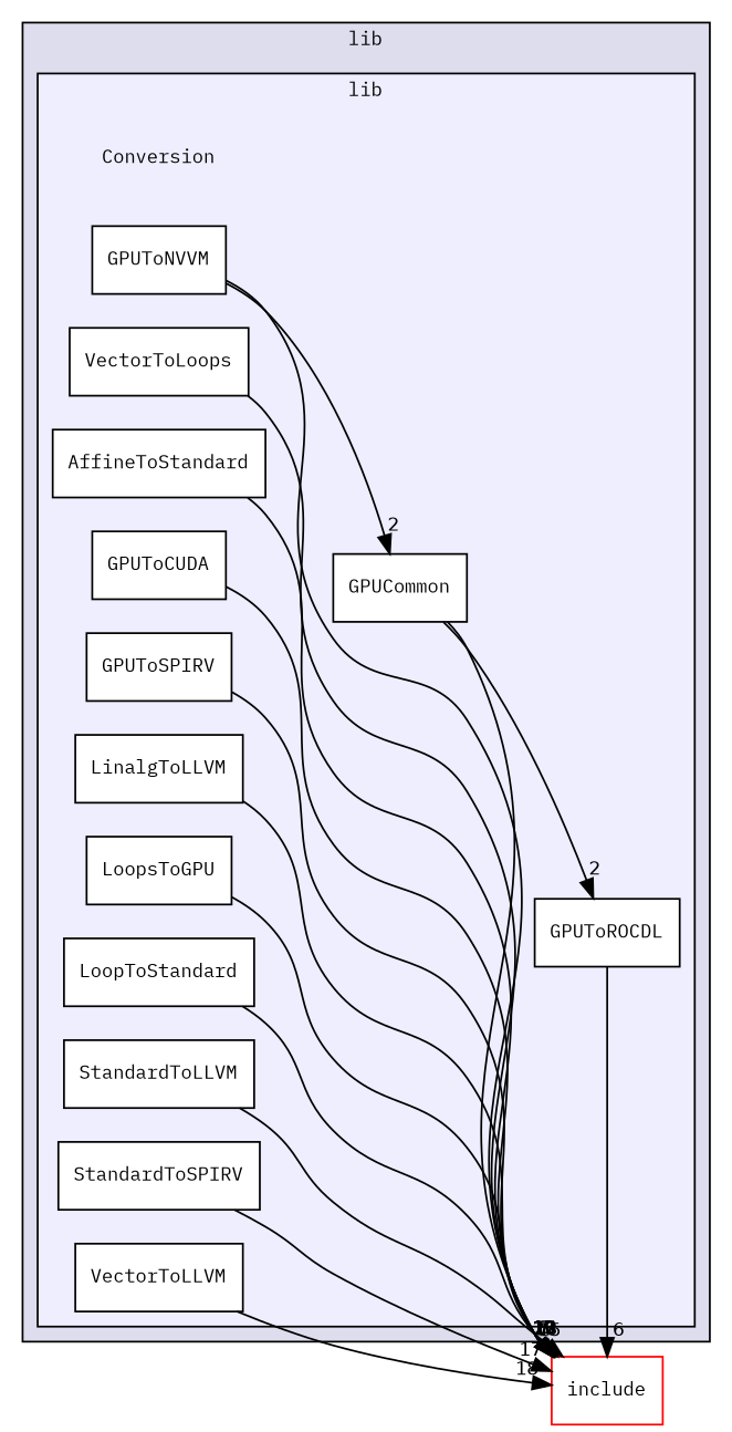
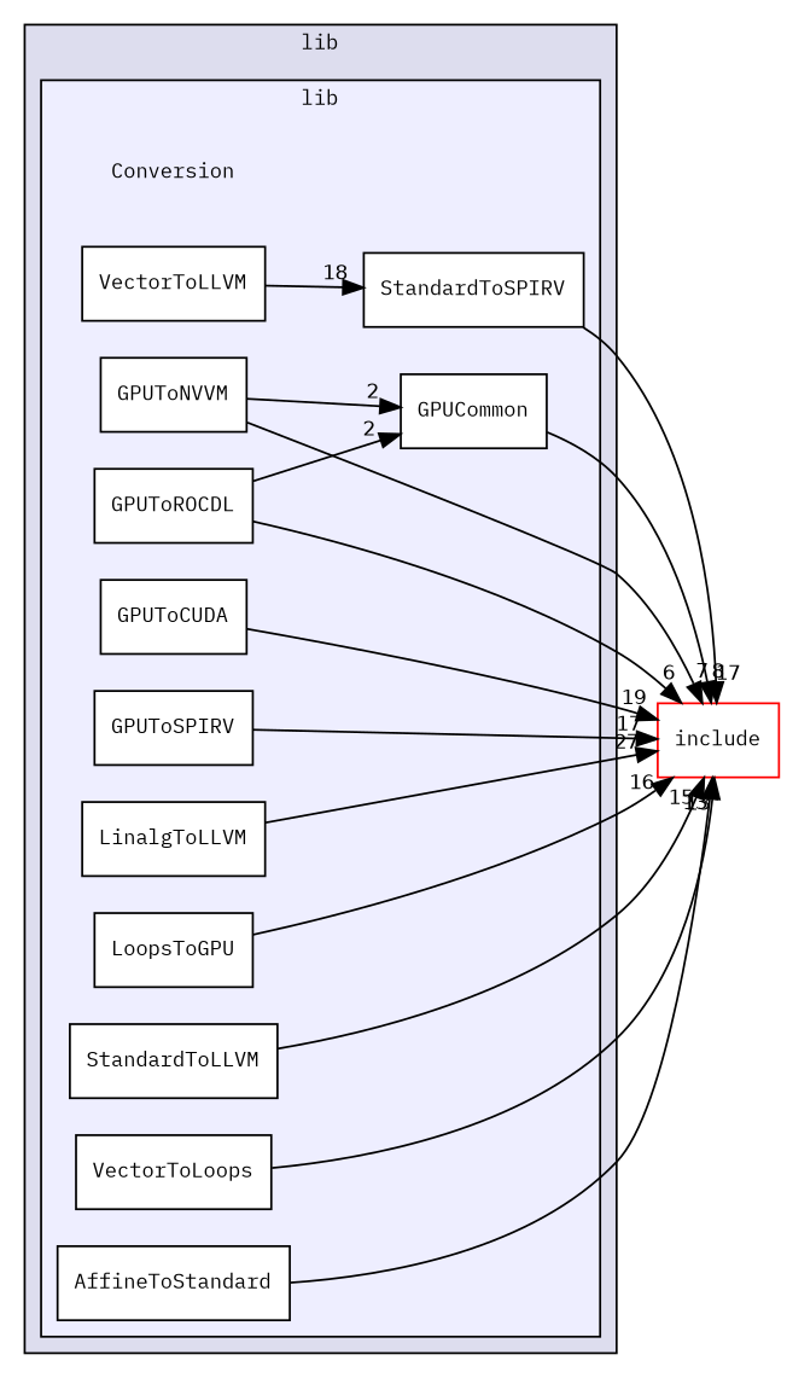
  digraph {
    compound=true
    rankdir=LR
    fontname="IBM Plex Mono"
    node [fontname="IBM Plex Mono" fontsize=10 shape=box color=black fillcolor=white style=filled]
    edge [headlabel=13 labeldistance=1.5 labelfontname=Helvetica labelfontsize=10 fontname="IBM Plex Mono"]
    n1 [label=Conversion shape=plaintext color="" fillcolor="" style=""]
    n2 [label=AffineToStandard]
    n3 [label=GPUCommon]
    n4 [label=GPUToCUDA]
    n5 [label=GPUToNVVM]
    n6 [label=GPUToROCDL]
    n7 [label=GPUToSPIRV]
    n8 [label=LinalgToLLVM]
    n9 [label=LoopsToGPU]
-   n10 [label=LoopToStandard]
    n11 [label=StandardToLLVM]
    n12 [label=StandardToSPIRV]
    n13 [label=VectorToLLVM]
    n14 [label=VectorToLoops]
    n15 [color=red label=include fillcolor="" style=""]
    subgraph cluster_1 {
      bgcolor="#ddddee"
      fontsize=10
      label=lib
      pencolor=black
      subgraph cluster_2 {
        bgcolor="#eeeeff"
        fontsize=10
        pencolor=black
        n1
        n2
        n3
        n4
        n5
        n6
        n7
        n8
        n9
-       n10
        n11
        n12
        n13
        n14
      }
    }
    n2 -> n15
    n3 -> n15 [headlabel=8]
    n4 -> n15 [headlabel=19]
    n5 -> n3 [headlabel=2]
    n5 -> n15 [headlabel=7]
-   n3 -> n6 [headlabel=2]
+   n6 -> n3 [headlabel=2]
    n6 -> n15 [headlabel=6]
    n7 -> n15 [headlabel=17]
    n8 -> n15 [headlabel=27]
    n9 -> n15 [headlabel=16]
-   n10 -> n15
    n11 -> n15 [headlabel=15]
    n12 -> n15 [headlabel=17]
-   n13 -> n15 [headlabel=18]
+   n13 -> n12 [headlabel=18]
    n14 -> n15
  }
